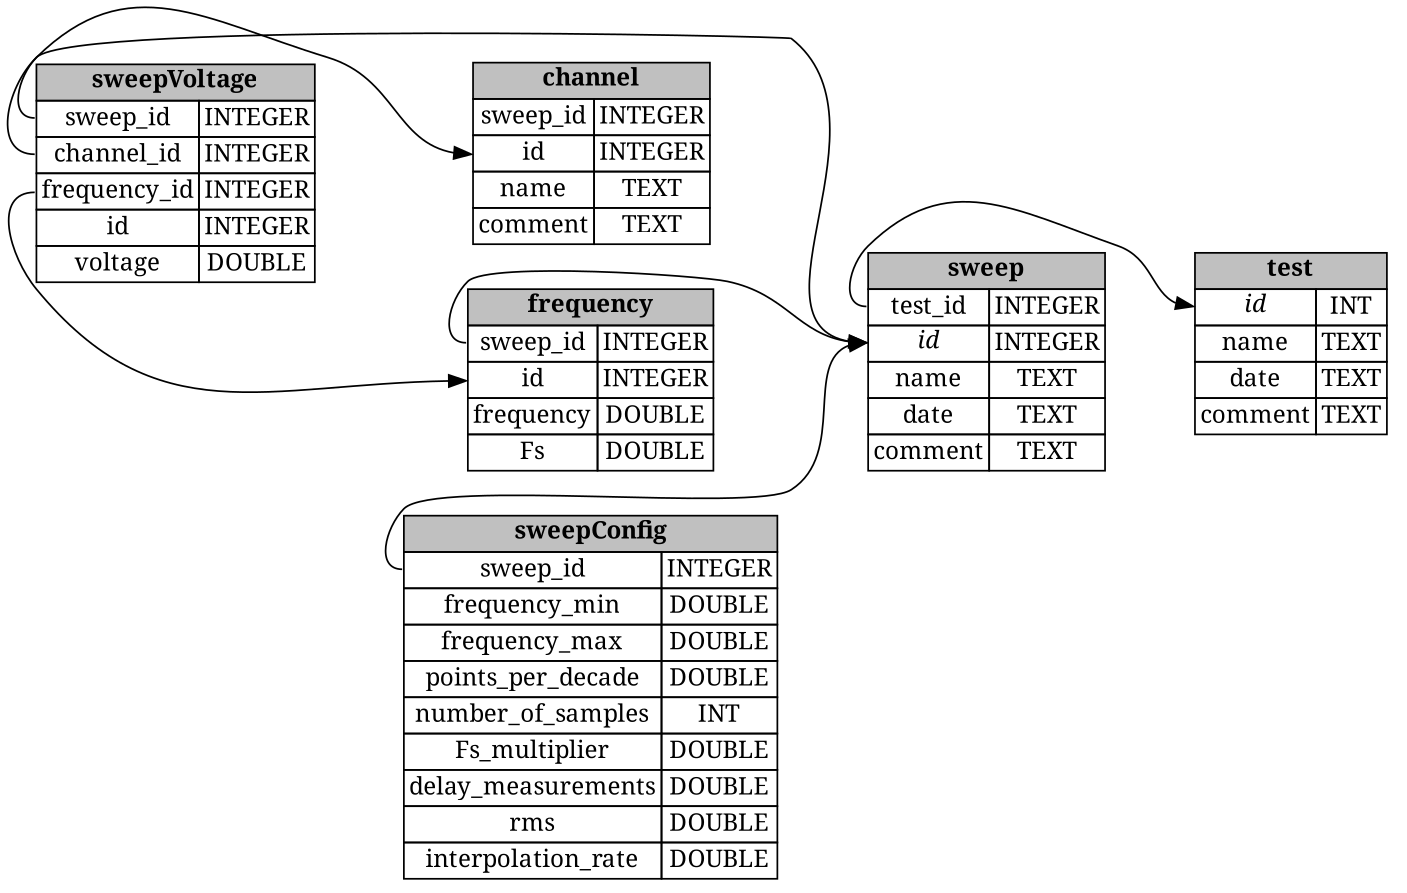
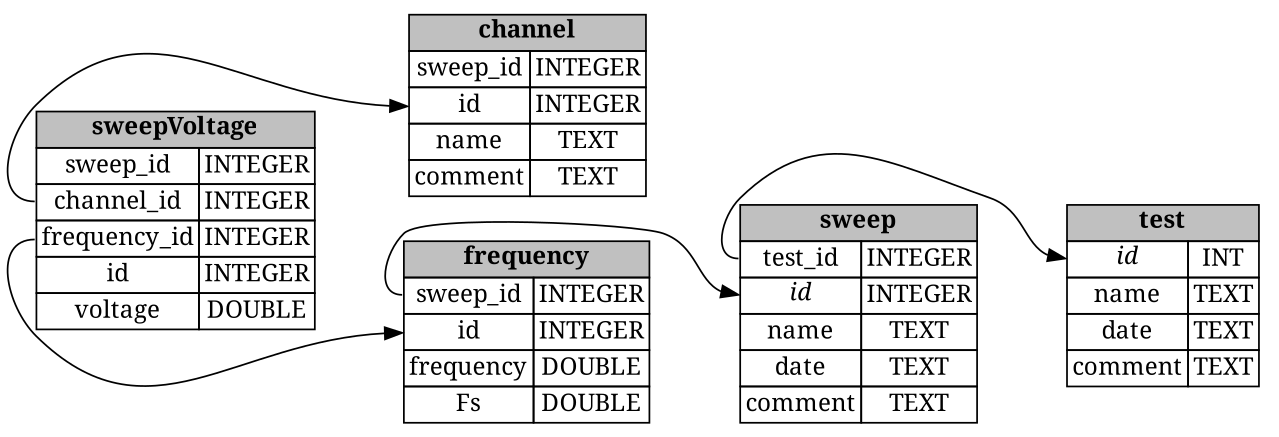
  digraph {
    fontname="Noto Serif"
    rankdir=LR
    node [fontname="Noto Serif" shape=none]
    edge [fontname="Noto Serif" headport=id tailport=sweep_id]
    n1 [label=<     <TABLE BORDER="0" CELLBORDER="1" CELLSPACING="0">       <TR><TD BGCOLOR="gray" COLSPAN="2"><B>test</B></TD></TR>       <TR><TD PORT="id"><I>id</I></TD><TD>INT</TD></TR>       <TR><TD PORT="name">name</TD><TD>TEXT</TD></TR>       <TR><TD PORT="date">date</TD><TD>TEXT</TD></TR>       <TR><TD PORT="comment">comment</TD><TD>TEXT</TD></TR>     </TABLE>>]
    n2 [label=<     <TABLE BORDER="0" CELLBORDER="1" CELLSPACING="0">       <TR><TD BGCOLOR="gray" COLSPAN="2"><B>sweep</B></TD></TR>       <TR><TD PORT="test_id">test_id</TD><TD>INTEGER</TD></TR>       <TR><TD PORT="id"><I>id</I></TD><TD>INTEGER</TD></TR>       <TR><TD PORT="name">name</TD><TD>TEXT</TD></TR>       <TR><TD PORT="date">date</TD><TD>TEXT</TD></TR>       <TR><TD PORT="comment">comment</TD><TD>TEXT</TD></TR>     </TABLE>>]
    n3 [label=<     <TABLE BORDER="0" CELLBORDER="1" CELLSPACING="0">       <TR><TD BGCOLOR="gray" COLSPAN="2"><B>frequency</B></TD></TR>       <TR><TD PORT="sweep_id">sweep_id</TD><TD>INTEGER</TD></TR>       <TR><TD PORT="id">id</TD><TD>INTEGER</TD></TR>       <TR><TD PORT="frequency">frequency</TD><TD>DOUBLE</TD></TR>       <TR><TD PORT="Fs">Fs</TD><TD>DOUBLE</TD></TR>     </TABLE>>]
    n4 [label=<     <TABLE BORDER="0" CELLBORDER="1" CELLSPACING="0">       <TR><TD BGCOLOR="gray" COLSPAN="2"><B>sweepVoltage</B></TD></TR>       <TR><TD PORT="sweep_id">sweep_id</TD><TD>INTEGER</TD></TR>       <TR><TD PORT="channel_id">channel_id</TD><TD>INTEGER</TD></TR>       <TR><TD PORT="frequency_id">frequency_id</TD><TD>INTEGER</TD></TR>       <TR><TD PORT="id">id</TD><TD>INTEGER</TD></TR>       <TR><TD PORT="voltage">voltage</TD><TD>DOUBLE</TD></TR>     </TABLE>>]
    n5 [label=<     <TABLE BORDER="0" CELLBORDER="1" CELLSPACING="0">       <TR><TD BGCOLOR="gray" COLSPAN="2"><B>channel</B></TD></TR>       <TR><TD PORT="sweep_id">sweep_id</TD><TD>INTEGER</TD></TR>       <TR><TD PORT="id">id</TD><TD>INTEGER</TD></TR>       <TR><TD PORT="name">name</TD><TD>TEXT</TD></TR>       <TR><TD PORT="comment">comment</TD><TD>TEXT</TD></TR>     </TABLE>>]
-   n6 [label=<     <TABLE BORDER="0" CELLBORDER="1" CELLSPACING="0">       <TR><TD BGCOLOR="gray" COLSPAN="2"><B>sweepConfig</B></TD></TR>       <TR><TD PORT="sweep_id">sweep_id</TD><TD>INTEGER</TD></TR>       <TR><TD PORT="frequency_min">frequency_min</TD><TD>DOUBLE</TD></TR>       <TR><TD PORT="frequency_max">frequency_max</TD><TD>DOUBLE</TD></TR>       <TR><TD PORT="points_per_decade">points_per_decade</TD><TD>DOUBLE</TD></TR>       <TR><TD PORT="number_of_samples">number_of_samples</TD><TD>INT</TD></TR>       <TR><TD PORT="Fs_multiplier">Fs_multiplier</TD><TD>DOUBLE</TD></TR>       <TR><TD PORT="delay_measurements">delay_measurements</TD><TD>DOUBLE</TD></TR>       <TR><TD PORT="rms">rms</TD><TD>DOUBLE</TD></TR>       <TR><TD PORT="interpolation_rate">interpolation_rate</TD><TD>DOUBLE</TD></TR>     </TABLE>>]
    n2 -> n1 [tailport=test_id]
    n3 -> n2
-   n4 -> n2
    n4 -> n3 [tailport=frequency_id]
    n4 -> n5 [tailport=channel_id]
-   n6 -> n2
  }
